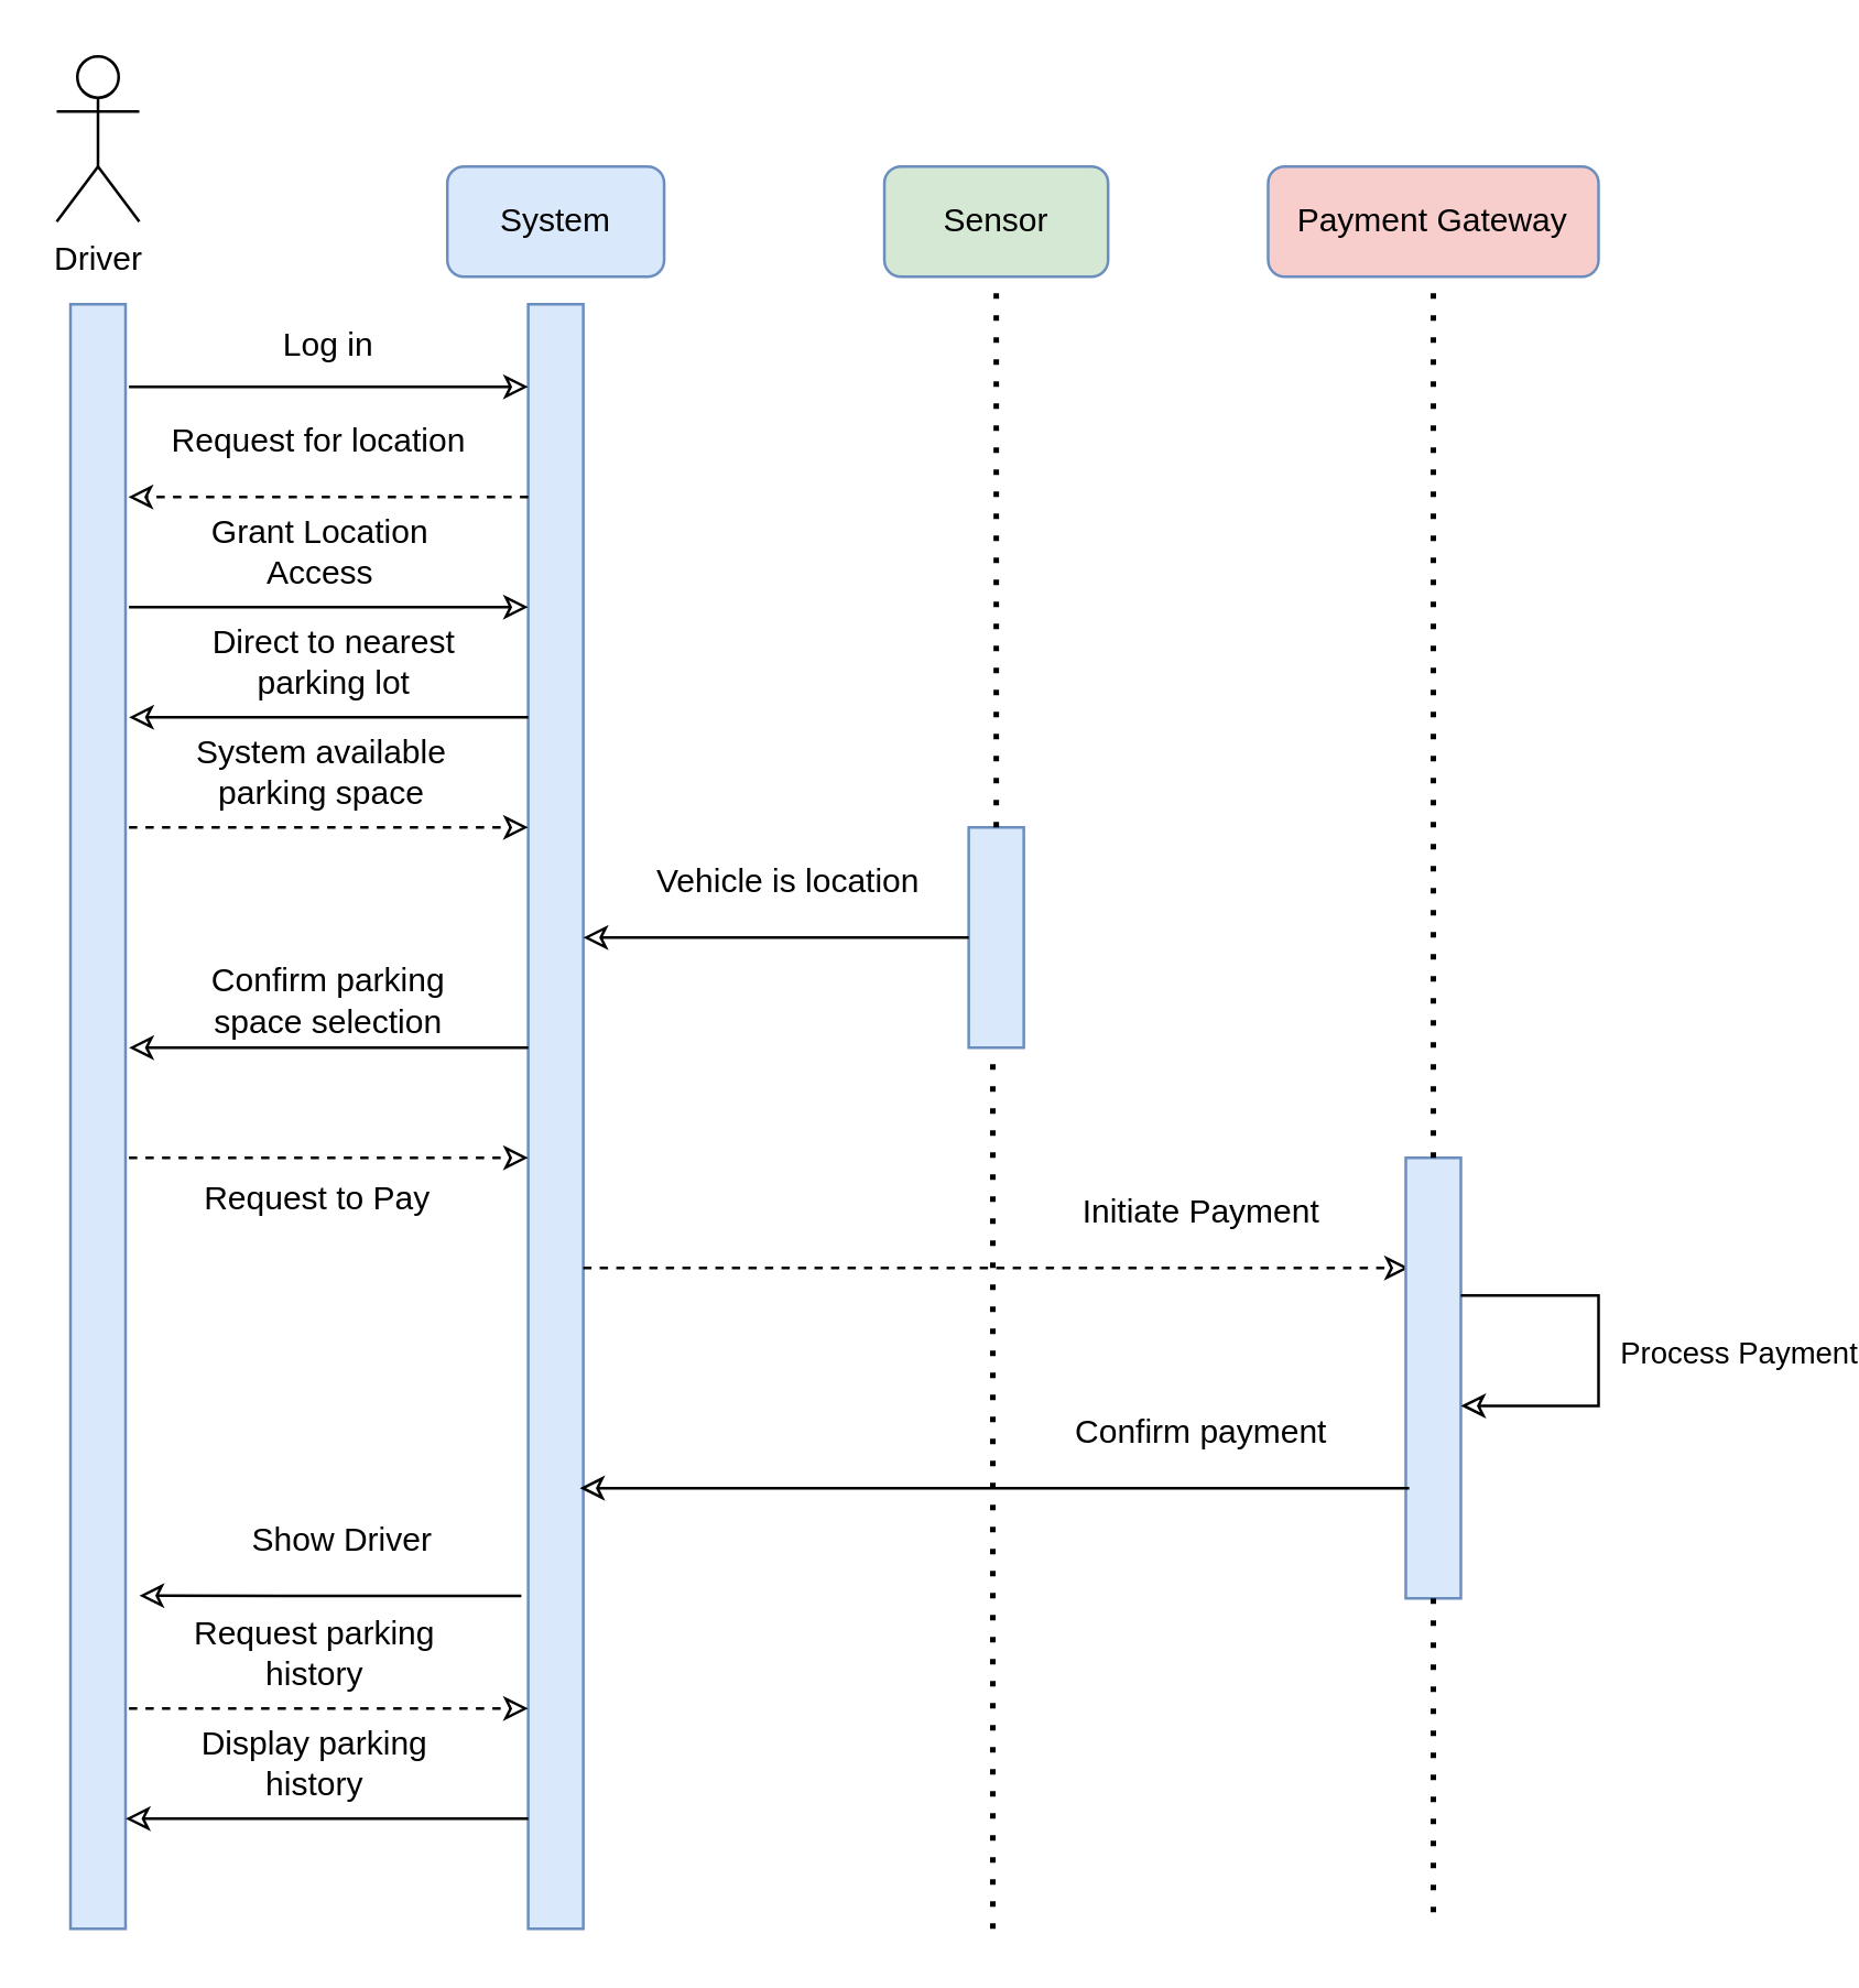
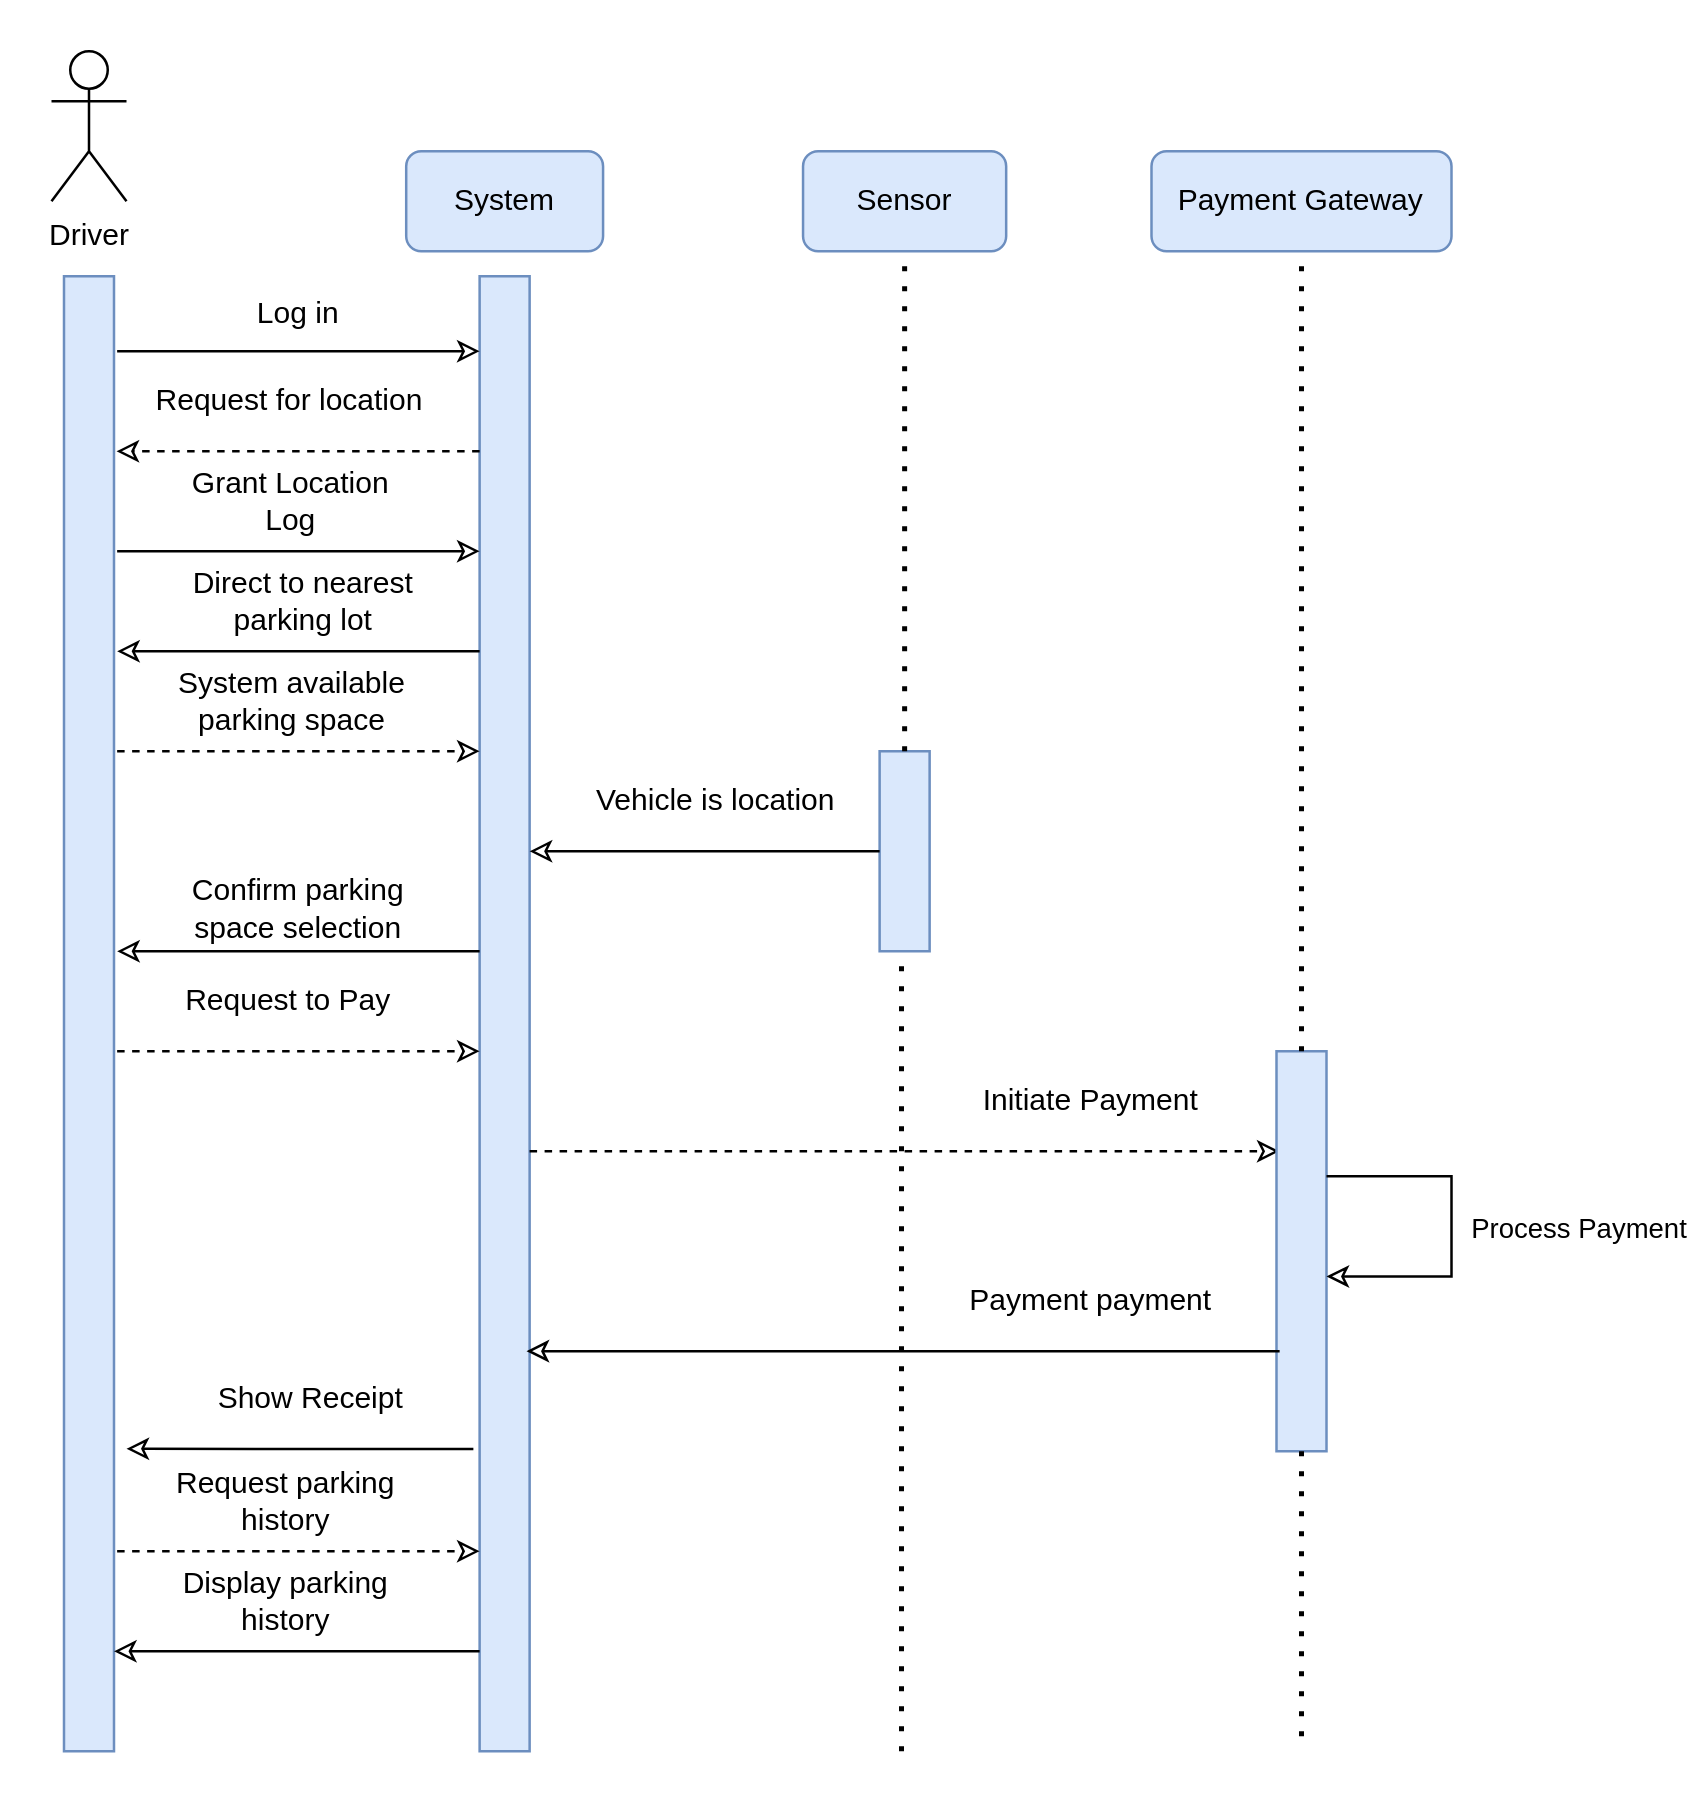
  <mxCell id="0" />
  <mxCell id="1" parent="0" />
  <mxCell id="2" value="Driver" style="shape=umlActor;verticalLabelPosition=bottom;verticalAlign=top;html=1;outlineConnect=0;" parent="1" vertex="1"><mxGeometry x="20" y="20" width="30" height="60" as="geometry" /></mxCell>
  <mxCell id="3" value="" style="html=1;points=[[0,0,0,0,5],[0,1,0,0,-5],[1,0,0,0,5],[1,1,0,0,-5]];perimeter=orthogonalPerimeter;outlineConnect=0;targetShapes=umlLifeline;portConstraint=eastwest;newEdgeStyle={&quot;curved&quot;:0,&quot;rounded&quot;:0};fillColor=#dae8fc;strokeColor=#6c8ebf;" parent="1" vertex="1"><mxGeometry x="25" y="110" width="20" height="590" as="geometry" /></mxCell>
  <mxCell id="4" value="System" style="rounded=1;whiteSpace=wrap;html=1;fillColor=#dae8fc;strokeColor=#6c8ebf;" parent="1" vertex="1"><mxGeometry x="161.88" y="60" width="78.75" height="40" as="geometry" /></mxCell>
- <mxCell id="5" value="Sensor" style="rounded=1;whiteSpace=wrap;html=1;fillColor=#d5e8d4;strokeColor=#6c8ebf;" parent="1" vertex="1"><mxGeometry x="320.62" y="60" width="81.25" height="40" as="geometry" /></mxCell>
- <mxCell id="6" value="Payment Gateway" style="rounded=1;whiteSpace=wrap;html=1;fillColor=#f8cecc;strokeColor=#6c8ebf;" parent="1" vertex="1"><mxGeometry x="460" y="60" width="120" height="40" as="geometry" /></mxCell>
+ <mxCell id="5" value="Sensor" style="rounded=1;whiteSpace=wrap;html=1;fillColor=#dae8fc;strokeColor=#6c8ebf;" parent="1" vertex="1"><mxGeometry x="320.62" y="60" width="81.25" height="40" as="geometry" /></mxCell>
+ <mxCell id="6" value="Payment Gateway" style="rounded=1;whiteSpace=wrap;html=1;fillColor=#dae8fc;strokeColor=#6c8ebf;" parent="1" vertex="1"><mxGeometry x="460" y="60" width="120" height="40" as="geometry" /></mxCell>
  <mxCell id="7" value="" style="html=1;points=[[0,0,0,0,5],[0,1,0,0,-5],[1,0,0,0,5],[1,1,0,0,-5]];perimeter=orthogonalPerimeter;outlineConnect=0;targetShapes=umlLifeline;portConstraint=eastwest;newEdgeStyle={&quot;curved&quot;:0,&quot;rounded&quot;:0};fillColor=#dae8fc;strokeColor=#6c8ebf;" parent="1" vertex="1"><mxGeometry x="191.25" y="110" width="20" height="590" as="geometry" /></mxCell>
  <mxCell id="8" value="" style="endArrow=classic;html=1;rounded=0;endFill=0;" parent="1" target="7" edge="1"><mxGeometry width="50" height="50" relative="1" as="geometry"><mxPoint x="46.25" y="140" as="sourcePoint" /><mxPoint x="96.25" y="90" as="targetPoint" /></mxGeometry></mxCell>
  <mxCell id="9" value="Log in" style="text;html=1;align=center;verticalAlign=middle;whiteSpace=wrap;rounded=0;" parent="1" vertex="1"><mxGeometry x="88.75" y="120" width="60" height="10" as="geometry" /></mxCell>
  <mxCell id="10" value="" style="endArrow=classic;html=1;rounded=0;endFill=0;dashed=1;" parent="1" source="7" edge="1"><mxGeometry width="50" height="50" relative="1" as="geometry"><mxPoint x="-3.75" y="230" as="sourcePoint" /><mxPoint x="46" y="180" as="targetPoint" /></mxGeometry></mxCell>
  <mxCell id="11" value="Request for location" style="text;html=1;align=center;verticalAlign=middle;whiteSpace=wrap;rounded=0;" parent="1" vertex="1"><mxGeometry x="58.75" y="150" width="112.5" height="20" as="geometry" /></mxCell>
  <mxCell id="12" value="" style="endArrow=classic;html=1;rounded=0;endFill=0;" parent="1" target="7" edge="1"><mxGeometry width="50" height="50" relative="1" as="geometry"><mxPoint x="46.25" y="220" as="sourcePoint" /><mxPoint x="151.25" y="220" as="targetPoint" /></mxGeometry></mxCell>
- <mxCell id="13" value="Grant Location Access" style="text;html=1;align=center;verticalAlign=middle;whiteSpace=wrap;rounded=0;" parent="1" vertex="1"><mxGeometry x="66.25" y="190" width="100" height="20" as="geometry" /></mxCell>
+ <mxCell id="13" value="Grant Location Log" style="text;html=1;align=center;verticalAlign=middle;whiteSpace=wrap;rounded=0;" parent="1" vertex="1"><mxGeometry x="66.25" y="190" width="100" height="20" as="geometry" /></mxCell>
  <mxCell id="14" value="" style="endArrow=classic;html=1;rounded=0;endFill=0;" parent="1" source="7" edge="1"><mxGeometry width="50" height="50" relative="1" as="geometry"><mxPoint x="151.25" y="260" as="sourcePoint" /><mxPoint x="46.25" y="260" as="targetPoint" /></mxGeometry></mxCell>
  <mxCell id="15" value="Direct to nearest parking lot" style="text;html=1;align=center;verticalAlign=middle;whiteSpace=wrap;rounded=0;" parent="1" vertex="1"><mxGeometry x="66.25" y="230" width="110" height="20" as="geometry" /></mxCell>
  <mxCell id="16" value="" style="endArrow=classic;html=1;rounded=0;endFill=0;dashed=1;" parent="1" target="7" edge="1"><mxGeometry width="50" height="50" relative="1" as="geometry"><mxPoint x="46.25" y="300" as="sourcePoint" /><mxPoint x="151.25" y="300" as="targetPoint" /></mxGeometry></mxCell>
  <mxCell id="17" value="System available parking space" style="text;html=1;align=center;verticalAlign=middle;whiteSpace=wrap;rounded=0;" parent="1" vertex="1"><mxGeometry x="63.75" y="270" width="105" height="20" as="geometry" /></mxCell>
  <mxCell id="18" value="" style="endArrow=classic;html=1;rounded=0;endFill=0;" parent="1" edge="1"><mxGeometry width="50" height="50" relative="1" as="geometry"><mxPoint x="191.25" y="380" as="sourcePoint" /><mxPoint x="46.25" y="380" as="targetPoint" /></mxGeometry></mxCell>
  <mxCell id="19" value="Confirm parking space selection" style="text;html=1;align=center;verticalAlign=middle;whiteSpace=wrap;rounded=0;" parent="1" vertex="1"><mxGeometry x="58.75" y="350" width="120" height="25" as="geometry" /></mxCell>
  <mxCell id="20" value="" style="endArrow=classic;html=1;rounded=0;endFill=0;dashed=1;" parent="1" target="7" edge="1"><mxGeometry width="50" height="50" relative="1" as="geometry"><mxPoint x="46.25" y="420" as="sourcePoint" /><mxPoint x="188.75" y="420" as="targetPoint" /><Array as="points"><mxPoint x="111.25" y="420" /></Array></mxGeometry></mxCell>
- <mxCell id="21" value="Request to Pay" style="text;html=1;align=center;verticalAlign=middle;whiteSpace=wrap;rounded=0;" parent="1" vertex="1"><mxGeometry x="60" y="425" width="110" height="20" as="geometry" /></mxCell>
+ <mxCell id="21" value="Request to Pay" style="text;html=1;align=center;verticalAlign=middle;whiteSpace=wrap;rounded=0;" parent="1" vertex="1"><mxGeometry x="60" y="390" width="110" height="20" as="geometry" /></mxCell>
  <mxCell id="22" value="" style="endArrow=classic;html=1;rounded=0;endFill=0;dashed=1;" parent="1" edge="1"><mxGeometry width="50" height="50" relative="1" as="geometry"><mxPoint x="46.25" y="620" as="sourcePoint" /><mxPoint x="191.25" y="620" as="targetPoint" /></mxGeometry></mxCell>
  <mxCell id="23" value="Request parking history" style="text;html=1;align=center;verticalAlign=middle;whiteSpace=wrap;rounded=0;" parent="1" vertex="1"><mxGeometry x="68.75" y="590" width="90" height="20" as="geometry" /></mxCell>
  <mxCell id="24" value="" style="endArrow=classic;html=1;rounded=0;endFill=0;" parent="1" edge="1"><mxGeometry width="50" height="50" relative="1" as="geometry"><mxPoint x="191.25" y="660" as="sourcePoint" /><mxPoint x="45" y="660" as="targetPoint" /></mxGeometry></mxCell>
  <mxCell id="25" value="Display parking history" style="text;html=1;align=center;verticalAlign=middle;whiteSpace=wrap;rounded=0;" parent="1" vertex="1"><mxGeometry x="63.75" y="630" width="100" height="20" as="geometry" /></mxCell>
  <mxCell id="26" value="" style="html=1;points=[[0,0,0,0,5],[0,1,0,0,-5],[1,0,0,0,5],[1,1,0,0,-5]];perimeter=orthogonalPerimeter;outlineConnect=0;targetShapes=umlLifeline;portConstraint=eastwest;newEdgeStyle={&quot;curved&quot;:0,&quot;rounded&quot;:0};fillColor=#dae8fc;strokeColor=#6c8ebf;" parent="1" vertex="1"><mxGeometry x="351.25" y="300" width="20" height="80" as="geometry" /></mxCell>
  <mxCell id="27" value="" style="endArrow=classic;html=1;rounded=0;endFill=0;" parent="1" edge="1"><mxGeometry width="50" height="50" relative="1" as="geometry"><mxPoint x="351.25" y="340" as="sourcePoint" /><mxPoint x="211.25" y="340" as="targetPoint" /></mxGeometry></mxCell>
  <mxCell id="28" value="Vehicle is location" style="text;html=1;align=center;verticalAlign=middle;whiteSpace=wrap;rounded=0;" parent="1" vertex="1"><mxGeometry x="231.25" y="310" width="110" height="20" as="geometry" /></mxCell>
  <mxCell id="29" value="" style="endArrow=classic;html=1;rounded=0;endFill=0;" parent="1" edge="1"><mxGeometry width="50" height="50" relative="1" as="geometry"><mxPoint x="188.75" y="579.13" as="sourcePoint" /><mxPoint x="50" y="579" as="targetPoint" /></mxGeometry></mxCell>
- <mxCell id="30" value="Show Driver" style="text;html=1;align=center;verticalAlign=middle;whiteSpace=wrap;rounded=0;" parent="1" vertex="1"><mxGeometry x="83.75" y="549.13" width="80" height="20" as="geometry" /></mxCell>
+ <mxCell id="30" value="Show Receipt" style="text;html=1;align=center;verticalAlign=middle;whiteSpace=wrap;rounded=0;" parent="1" vertex="1"><mxGeometry x="83.75" y="549.13" width="80" height="20" as="geometry" /></mxCell>
  <mxCell id="31" value="" style="endArrow=none;dashed=1;html=1;dashPattern=1 3;strokeWidth=2;rounded=0;entryX=0.5;entryY=1;entryDx=0;entryDy=0;" parent="1" source="26" target="5" edge="1"><mxGeometry width="50" height="50" relative="1" as="geometry"><mxPoint x="340" y="340" as="sourcePoint" /><mxPoint x="390" y="290" as="targetPoint" /></mxGeometry></mxCell>
  <mxCell id="32" value="" style="endArrow=classic;html=1;rounded=0;endFill=0;dashed=1;" parent="1" edge="1"><mxGeometry width="50" height="50" relative="1" as="geometry"><mxPoint x="211.24" y="460" as="sourcePoint" /><mxPoint x="511.24" y="460" as="targetPoint" /></mxGeometry></mxCell>
  <mxCell id="33" value="" style="html=1;points=[[0,0,0,0,5],[0,1,0,0,-5],[1,0,0,0,5],[1,1,0,0,-5]];perimeter=orthogonalPerimeter;outlineConnect=0;targetShapes=umlLifeline;portConstraint=eastwest;newEdgeStyle={&quot;curved&quot;:0,&quot;rounded&quot;:0};fillColor=#dae8fc;strokeColor=#6c8ebf;" parent="1" vertex="1"><mxGeometry x="510" y="420" width="20" height="160" as="geometry" /></mxCell>
  <mxCell id="34" value="Initiate Payment" style="text;html=1;align=center;verticalAlign=middle;whiteSpace=wrap;rounded=0;" parent="1" vertex="1"><mxGeometry x="381.25" y="430" width="110" height="20" as="geometry" /></mxCell>
  <mxCell id="35" value="" style="endArrow=classic;html=1;rounded=0;endFill=0;entryX=0.938;entryY=0.709;entryDx=0;entryDy=0;entryPerimeter=0;" parent="1" edge="1"><mxGeometry width="50" height="50" relative="1" as="geometry"><mxPoint x="511.25" y="540" as="sourcePoint" /><mxPoint x="210.01" y="539.95" as="targetPoint" /></mxGeometry></mxCell>
- <mxCell id="36" value="Confirm payment" style="text;html=1;align=center;verticalAlign=middle;whiteSpace=wrap;rounded=0;" parent="1" vertex="1"><mxGeometry x="386.25" y="510" width="100" height="20" as="geometry" /></mxCell>
+ <mxCell id="36" value="Payment payment" style="text;html=1;align=center;verticalAlign=middle;whiteSpace=wrap;rounded=0;" parent="1" vertex="1"><mxGeometry x="386.25" y="510" width="100" height="20" as="geometry" /></mxCell>
  <mxCell id="37" value="" style="endArrow=none;dashed=1;html=1;dashPattern=1 3;strokeWidth=2;rounded=0;entryX=0.5;entryY=1;entryDx=0;entryDy=0;" parent="1" source="33" target="6" edge="1"><mxGeometry width="50" height="50" relative="1" as="geometry"><mxPoint x="500" y="380" as="sourcePoint" /><mxPoint x="390" y="290" as="targetPoint" /></mxGeometry></mxCell>
  <mxCell id="38" value="" style="endArrow=none;dashed=1;html=1;dashPattern=1 3;strokeWidth=2;rounded=0;" parent="1" target="26" edge="1"><mxGeometry width="50" height="50" relative="1" as="geometry"><mxPoint x="360" y="700" as="sourcePoint" /><mxPoint x="360" y="600" as="targetPoint" /></mxGeometry></mxCell>
  <mxCell id="39" value="" style="endArrow=none;dashed=1;html=1;dashPattern=1 3;strokeWidth=2;rounded=0;" parent="1" edge="1"><mxGeometry width="50" height="50" relative="1" as="geometry"><mxPoint x="520" y="580" as="sourcePoint" /><mxPoint x="520" y="700" as="targetPoint" /></mxGeometry></mxCell>
  <mxCell id="40" style="edgeStyle=elbowEdgeStyle;rounded=0;orthogonalLoop=1;jettySize=auto;elbow=horizontal;html=1;exitX=0.5;exitY=0;exitDx=0;exitDy=0;entryX=1;entryY=0.563;entryDx=0;entryDy=0;entryPerimeter=0;endArrow=classic;endFill=0;" edge="1" parent="1" target="33"><mxGeometry relative="1" as="geometry"><Array as="points"><mxPoint x="580" y="480" /></Array><mxPoint x="530" y="470" as="sourcePoint" /><mxPoint x="530" y="490" as="targetPoint" /></mxGeometry></mxCell>
  <mxCell id="41" value="Process Payment" style="edgeLabel;html=1;align=center;verticalAlign=middle;resizable=0;points=[];" vertex="1" connectable="0" parent="40"><mxGeometry x="0.003" y="8" relative="1" as="geometry"><mxPoint x="42" as="offset" /></mxGeometry></mxCell>
